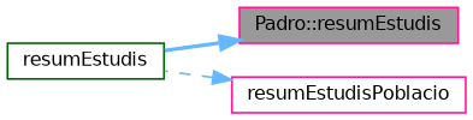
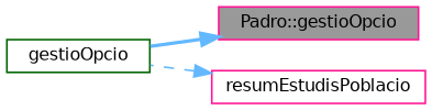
  digraph {
    rankdir=RL
    node [color=deeppink fillcolor=white fontname=Helvetica fontsize=10 shape=box style=filled]
    edge [color=steelblue1 dir=back fontname=Helvetica fontsize=10 labelfontname=Helvetica labelfontsize=10]
-   n1 [fillcolor=grey60 fontcolor=black height=0.2 label="Padro::resumEstudis" width=0.4]
-   n2 [color=darkgreen height=0.2 label=resumEstudis width=0.4]
+   n1 [fillcolor=grey60 fontcolor=black height=0.2 label="Padro::gestioOpcio" width=0.4]
+   n2 [color=darkgreen height=0.2 label=gestioOpcio width=0.4]
    n3 [height=0.2 label=resumEstudisPoblacio width=0.4]
    n1 -> n2 [style=bold]
    n3 -> n2 [style=dashed]
  }
